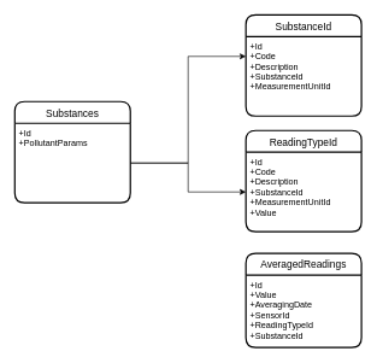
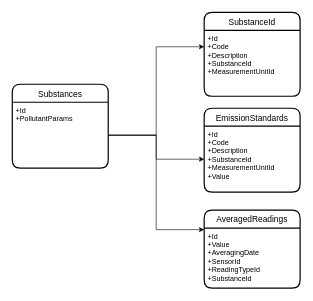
  <mxCell id="0" />
  <mxCell id="1" parent="0" />
  <mxCell id="2" value="Substances" style="swimlane;childLayout=stackLayout;horizontal=1;startSize=30;horizontalStack=0;rounded=1;fontSize=14;fontStyle=0;strokeWidth=2;resizeParent=0;resizeLast=1;shadow=0;dashed=0;align=center;" vertex="1" parent="1"><mxGeometry x="20" y="140" width="160" height="140" as="geometry" /></mxCell>
  <mxCell id="3" value="+Id&#10;+PollutantParams" style="align=left;strokeColor=none;fillColor=none;spacingLeft=4;fontSize=12;verticalAlign=top;resizable=0;rotatable=0;part=1;" vertex="1" parent="2"><mxGeometry y="30" width="160" height="110" as="geometry" /></mxCell>
  <mxCell id="4" value="SubstanceId" style="swimlane;childLayout=stackLayout;horizontal=1;startSize=30;horizontalStack=0;rounded=1;fontSize=14;fontStyle=0;strokeWidth=2;resizeParent=0;resizeLast=1;shadow=0;dashed=0;align=center;" vertex="1" parent="1"><mxGeometry x="340" y="20" width="160" height="140" as="geometry" /></mxCell>
  <mxCell id="5" value="+Id&#10;+Code&#10;+Description&#10;+SubstanceId&#10;+MeasurementUnitId" style="align=left;strokeColor=none;fillColor=none;spacingLeft=4;fontSize=12;verticalAlign=top;resizable=0;rotatable=0;part=1;" vertex="1" parent="4"><mxGeometry y="30" width="160" height="110" as="geometry" /></mxCell>
- <mxCell id="6" value="ReadingTypeId" style="swimlane;childLayout=stackLayout;horizontal=1;startSize=30;horizontalStack=0;rounded=1;fontSize=14;fontStyle=0;strokeWidth=2;resizeParent=0;resizeLast=1;shadow=0;dashed=0;align=center;" vertex="1" parent="1"><mxGeometry x="340" y="180" width="160" height="140" as="geometry" /></mxCell>
+ <mxCell id="6" value="EmissionStandards" style="swimlane;childLayout=stackLayout;horizontal=1;startSize=30;horizontalStack=0;rounded=1;fontSize=14;fontStyle=0;strokeWidth=2;resizeParent=0;resizeLast=1;shadow=0;dashed=0;align=center;" vertex="1" parent="1"><mxGeometry x="340" y="180" width="160" height="140" as="geometry" /></mxCell>
  <mxCell id="7" value="+Id&#10;+Code&#10;+Description&#10;+SubstanceId&#10;+MeasurementUnitId&#10;+Value" style="align=left;strokeColor=none;fillColor=none;spacingLeft=4;fontSize=12;verticalAlign=top;resizable=0;rotatable=0;part=1;" vertex="1" parent="6"><mxGeometry y="30" width="160" height="110" as="geometry" /></mxCell>
  <mxCell id="8" value="AveragedReadings" style="swimlane;childLayout=stackLayout;horizontal=1;startSize=30;horizontalStack=0;rounded=1;fontSize=14;fontStyle=0;strokeWidth=2;resizeParent=0;resizeLast=1;shadow=0;dashed=0;align=center;" vertex="1" parent="1"><mxGeometry x="340" y="350" width="160" height="130" as="geometry" /></mxCell>
  <mxCell id="9" value="+Id&#10;+Value&#10;+AveragingDate&#10;+SensorId&#10;+ReadingTypeId&#10;+SubstanceId" style="align=left;strokeColor=none;fillColor=none;spacingLeft=4;fontSize=12;verticalAlign=top;resizable=0;rotatable=0;part=1;" vertex="1" parent="8"><mxGeometry y="30" width="160" height="100" as="geometry" /></mxCell>
  <mxCell id="10" style="edgeStyle=orthogonalEdgeStyle;rounded=0;orthogonalLoop=1;jettySize=auto;html=1;entryX=0;entryY=0.25;entryDx=0;entryDy=0;" edge="1" parent="1" source="3" target="5"><mxGeometry relative="1" as="geometry" /></mxCell>
  <mxCell id="11" style="edgeStyle=orthogonalEdgeStyle;rounded=0;orthogonalLoop=1;jettySize=auto;html=1;entryX=0;entryY=0.5;entryDx=0;entryDy=0;" edge="1" parent="1" source="3" target="7"><mxGeometry relative="1" as="geometry" /></mxCell>
+ <mxCell id="12" style="edgeStyle=orthogonalEdgeStyle;rounded=0;orthogonalLoop=1;jettySize=auto;html=1;entryX=0;entryY=0.25;entryDx=0;entryDy=0;" edge="1" parent="1" source="3" target="8"><mxGeometry relative="1" as="geometry" /></mxCell>
